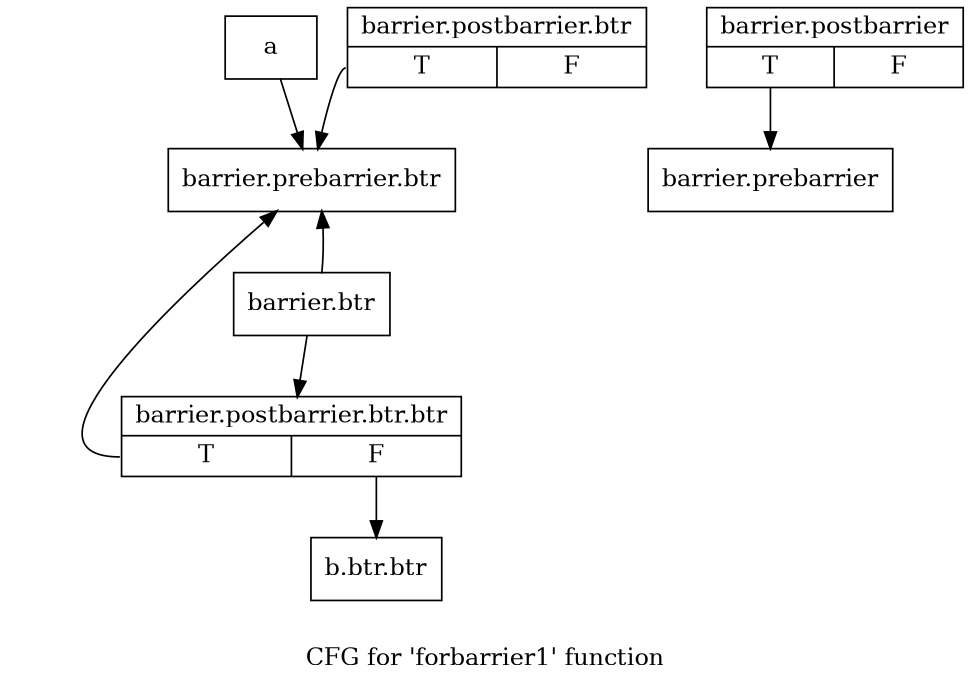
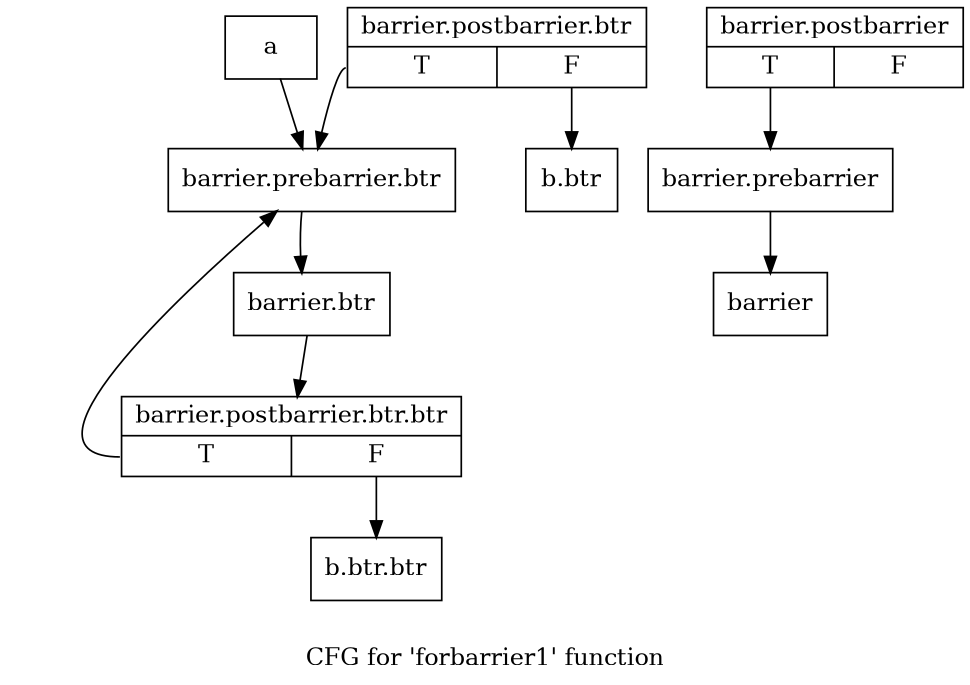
  digraph {
    label="CFG for 'forbarrier1' function"
    node [shape=record]
    n1 [label="{a}"]
    n2 [label="{barrier.prebarrier.btr}"]
    n3 [label="{barrier.btr}"]
    n4 [label="{barrier.postbarrier.btr.btr|{<s0>T|<s1>F}}"]
    n5 [label="{barrier.prebarrier}"]
+   n6 [label="{barrier}"]
    n7 [label="{barrier.postbarrier|{<s0>T|<s1>F}}"]
    n8 [label="{b.btr.btr}"]
    n9 [label="{barrier.postbarrier.btr|{<s0>T|<s1>F}}"]
+   n10 [label="{b.btr}"]
    n1 -> n2
-   n3 -> n2
+   n2 -> n3
    n3 -> n4
    n4 -> n2 [tailport=s0]
    n4 -> n8 [tailport=s1]
+   n5 -> n6
    n7 -> n5 [tailport=s0]
    n9 -> n2 [tailport=s0]
+   n9 -> n10 [tailport=s1]
  }
